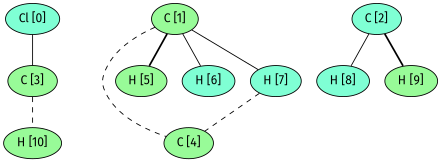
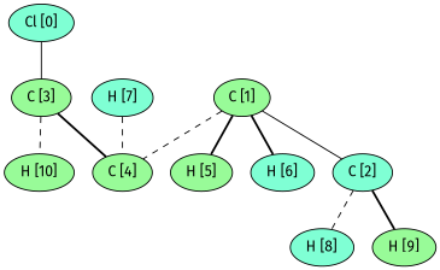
  graph {
    fontname="Fira Sans"
    node [fillcolor=palegreen fontname="Fira Sans" style=filled]
    edge [fontname="Fira Sans" style=bold]
    n1 [fillcolor=aquamarine label="Cl [0]"]
    n2 [label="C [3]"]
    n3 [label="C [4]"]
    n4 [label="H [10]"]
    n5 [label="C [1]"]
    n6 [label="H [5]"]
    n7 [fillcolor=aquamarine label="H [6]"]
    n8 [fillcolor=aquamarine label="H [7]"]
    n9 [fillcolor=aquamarine label="C [2]"]
    n10 [fillcolor=aquamarine label="H [8]"]
    n11 [label="H [9]"]
    n1 -- n2 [style=solid]
+   n2 -- n3
    n2 -- n4 [style=dashed]
    n5 -- n3 [style=dashed]
    n5 -- n6
-   n5 -- n7 [style=solid]
-   n5 -- n8 [style=solid]
+   n5 -- n7
+   n5 -- n9 [style=solid]
    n8 -- n3 [style=dashed]
-   n9 -- n10 [style=solid]
+   n9 -- n10 [style=dashed]
    n9 -- n11
  }
